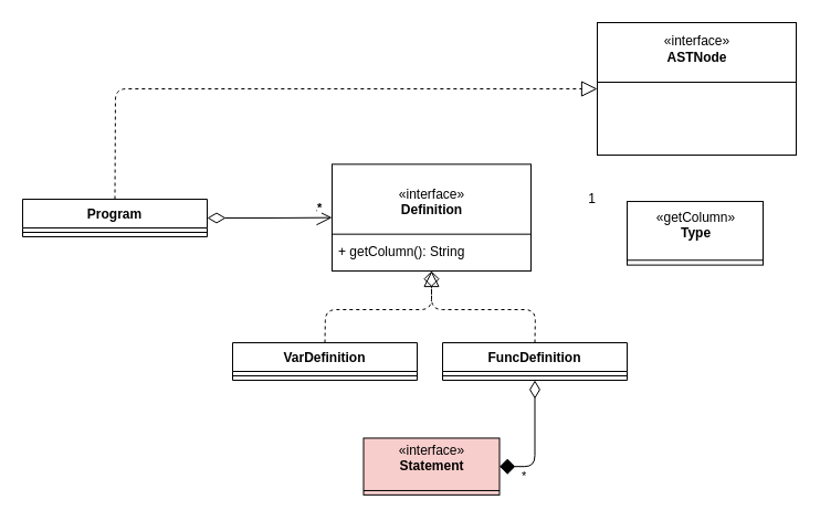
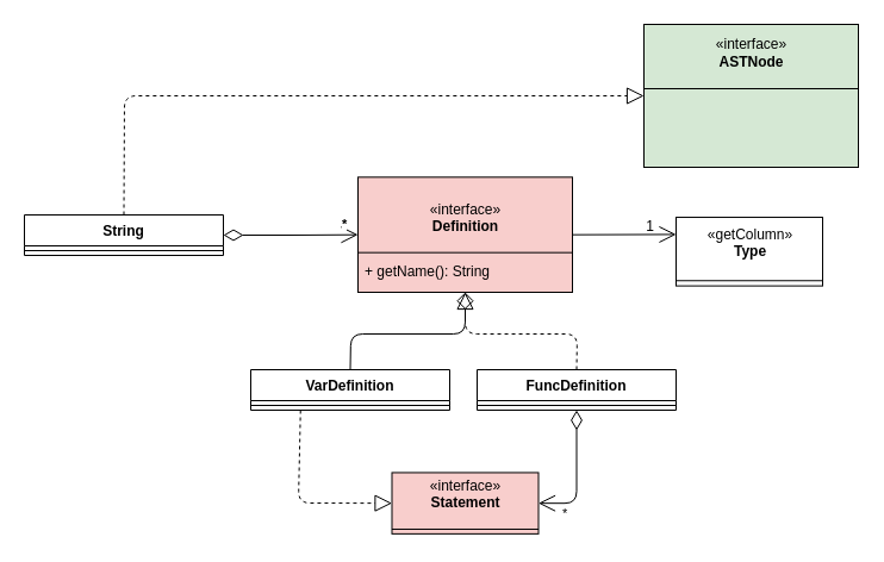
  <mxCell id="0" />
  <mxCell id="1" parent="0" />
- <mxCell id="2" value="Program" style="swimlane;fontStyle=1;align=center;verticalAlign=top;childLayout=stackLayout;horizontal=1;startSize=26;horizontalStack=0;resizeParent=1;resizeParentMax=0;resizeLast=0;collapsible=1;marginBottom=0;" parent="1" vertex="1"><mxGeometry x="20" y="180" width="167" height="34" as="geometry" /></mxCell>
+ <mxCell id="2" value="String" style="swimlane;fontStyle=1;align=center;verticalAlign=top;childLayout=stackLayout;horizontal=1;startSize=26;horizontalStack=0;resizeParent=1;resizeParentMax=0;resizeLast=0;collapsible=1;marginBottom=0;" parent="1" vertex="1"><mxGeometry x="20" y="180" width="167" height="34" as="geometry" /></mxCell>
  <mxCell id="3" value="" style="line;strokeWidth=1;fillColor=none;align=left;verticalAlign=middle;spacingTop=-1;spacingLeft=3;spacingRight=3;rotatable=0;labelPosition=right;points=[];portConstraint=eastwest;" parent="2" vertex="1"><mxGeometry y="26" width="167" height="8" as="geometry" /></mxCell>
  <mxCell id="4" value="" style="group" parent="1" vertex="1" connectable="0"><mxGeometry x="540" y="20" width="180" height="120" as="geometry" /></mxCell>
  <mxCell id="5" value="+ method(type): type" style="text;strokeColor=none;fillColor=none;align=left;verticalAlign=top;spacingLeft=4;spacingRight=4;overflow=hidden;rotatable=0;points=[[0,0.5],[1,0.5]];portConstraint=eastwest;" parent="4" vertex="1"><mxGeometry y="60" width="180" height="50" as="geometry" /></mxCell>
- <mxCell id="6" value="«interface»&lt;br&gt;&lt;b&gt;ASTNode&lt;br&gt;&lt;br&gt;&lt;br&gt;&lt;br&gt;&lt;br&gt;&lt;br&gt;&lt;/b&gt;" style="html=1;" parent="4" vertex="1"><mxGeometry width="180" height="120" as="geometry" /></mxCell>
+ <mxCell id="6" value="«interface»&lt;br&gt;&lt;b&gt;ASTNode&lt;br&gt;&lt;br&gt;&lt;br&gt;&lt;br&gt;&lt;br&gt;&lt;br&gt;&lt;/b&gt;" style="html=1;fillColor=#d5e8d4;" parent="4" vertex="1"><mxGeometry width="180" height="120" as="geometry" /></mxCell>
  <mxCell id="7" value="" style="line;strokeWidth=1;fillColor=none;align=left;verticalAlign=middle;spacingTop=-1;spacingLeft=3;spacingRight=3;rotatable=0;labelPosition=right;points=[];portConstraint=eastwest;" parent="4" vertex="1"><mxGeometry y="50" width="180" height="8" as="geometry" /></mxCell>
  <mxCell id="8" value="" style="endArrow=block;dashed=1;endFill=0;endSize=12;html=1;entryX=0;entryY=0.5;entryDx=0;entryDy=0;exitX=0.5;exitY=0;exitDx=0;exitDy=0;" parent="1" source="2" target="6" edge="1"><mxGeometry width="160" relative="1" as="geometry"><mxPoint x="360" y="79.5" as="sourcePoint" /><mxPoint x="520" y="79.5" as="targetPoint" /><Array as="points"><mxPoint x="104" y="80" /></Array></mxGeometry></mxCell>
  <mxCell id="9" value="&lt;b&gt;*&lt;/b&gt;" style="endArrow=open;html=1;endSize=12;startArrow=diamondThin;startSize=14;startFill=0;edgeStyle=orthogonalEdgeStyle;align=left;verticalAlign=bottom;exitX=1;exitY=0.5;exitDx=0;exitDy=0;entryX=0;entryY=0.5;entryDx=0;entryDy=0;" parent="1" source="2" target="12" edge="1"><mxGeometry x="0.726" relative="1" as="geometry"><mxPoint x="430" y="213" as="sourcePoint" /><mxPoint x="520" y="197" as="targetPoint" /><mxPoint as="offset" /></mxGeometry></mxCell>
  <mxCell id="10" value="" style="group" parent="1" vertex="1" connectable="0"><mxGeometry x="300" y="155" width="180" height="94" as="geometry" /></mxCell>
  <mxCell id="11" value="+ method(type): type" style="text;strokeColor=none;fillColor=none;align=left;verticalAlign=top;spacingLeft=4;spacingRight=4;overflow=hidden;rotatable=0;points=[[0,0.5],[1,0.5]];portConstraint=eastwest;" parent="10" vertex="1"><mxGeometry y="40" width="180" height="33.333" as="geometry" /></mxCell>
- <mxCell id="12" value="«interface»&lt;br&gt;&lt;b&gt;Definition&lt;br&gt;&lt;/b&gt;&lt;div&gt;&lt;br&gt;&lt;/div&gt;&lt;div&gt;&lt;br&gt;&lt;/div&gt;" style="html=1;" parent="10" vertex="1"><mxGeometry y="-6.67" width="180" height="96.67" as="geometry" /></mxCell>
+ <mxCell id="12" value="«interface»&lt;br&gt;&lt;b&gt;Definition&lt;br&gt;&lt;/b&gt;&lt;div&gt;&lt;br&gt;&lt;/div&gt;&lt;div&gt;&lt;br&gt;&lt;/div&gt;" style="html=1;fillColor=#f8cecc;" parent="10" vertex="1"><mxGeometry y="-6.67" width="180" height="96.67" as="geometry" /></mxCell>
  <mxCell id="13" value="" style="line;strokeWidth=1;fillColor=none;align=left;verticalAlign=middle;spacingTop=-1;spacingLeft=3;spacingRight=3;rotatable=0;labelPosition=right;points=[];portConstraint=eastwest;" parent="10" vertex="1"><mxGeometry y="54.003" width="180" height="5.333" as="geometry" /></mxCell>
- <mxCell id="14" value="+ getColumn(): String" style="text;strokeColor=none;fillColor=none;align=left;verticalAlign=top;spacingLeft=4;spacingRight=4;overflow=hidden;rotatable=0;points=[[0,0.5],[1,0.5]];portConstraint=eastwest;" parent="10" vertex="1"><mxGeometry y="59.34" width="180" height="40" as="geometry" /></mxCell>
+ <mxCell id="14" value="+ getName(): String" style="text;strokeColor=none;fillColor=none;align=left;verticalAlign=top;spacingLeft=4;spacingRight=4;overflow=hidden;rotatable=0;points=[[0,0.5],[1,0.5]];portConstraint=eastwest;" parent="10" vertex="1"><mxGeometry y="59.34" width="180" height="40" as="geometry" /></mxCell>
  <mxCell id="15" value="VarDefinition" style="swimlane;fontStyle=1;align=center;verticalAlign=top;childLayout=stackLayout;horizontal=1;startSize=26;horizontalStack=0;resizeParent=1;resizeParentMax=0;resizeLast=0;collapsible=1;marginBottom=0;" parent="1" vertex="1"><mxGeometry x="210" y="310" width="167" height="34" as="geometry" /></mxCell>
  <mxCell id="16" value="" style="line;strokeWidth=1;fillColor=none;align=left;verticalAlign=middle;spacingTop=-1;spacingLeft=3;spacingRight=3;rotatable=0;labelPosition=right;points=[];portConstraint=eastwest;" parent="15" vertex="1"><mxGeometry y="26" width="167" height="8" as="geometry" /></mxCell>
  <mxCell id="17" value="FuncDefinition" style="swimlane;fontStyle=1;align=center;verticalAlign=top;childLayout=stackLayout;horizontal=1;startSize=26;horizontalStack=0;resizeParent=1;resizeParentMax=0;resizeLast=0;collapsible=1;marginBottom=0;" parent="1" vertex="1"><mxGeometry x="400" y="310" width="167" height="34" as="geometry" /></mxCell>
  <mxCell id="18" value="" style="line;strokeWidth=1;fillColor=none;align=left;verticalAlign=middle;spacingTop=-1;spacingLeft=3;spacingRight=3;rotatable=0;labelPosition=right;points=[];portConstraint=eastwest;" parent="17" vertex="1"><mxGeometry y="26" width="167" height="8" as="geometry" /></mxCell>
- <mxCell id="19" value="" style="endArrow=block;dashed=1;endFill=0;endSize=12;html=1;entryX=0.5;entryY=1;entryDx=0;entryDy=0;exitX=0.5;exitY=0;exitDx=0;exitDy=0;" parent="1" source="15" target="12" edge="1"><mxGeometry width="160" relative="1" as="geometry"><mxPoint x="-50" y="390" as="sourcePoint" /><mxPoint x="386.5" y="290" as="targetPoint" /><Array as="points"><mxPoint x="294" y="280" /><mxPoint x="390" y="280" /></Array></mxGeometry></mxCell>
+ <mxCell id="19" value="" style="endArrow=block;dashed=0;endFill=0;endSize=12;html=1;entryX=0.5;entryY=1;entryDx=0;entryDy=0;exitX=0.5;exitY=0;exitDx=0;exitDy=0;" parent="1" source="15" target="12" edge="1"><mxGeometry width="160" relative="1" as="geometry"><mxPoint x="-50" y="390" as="sourcePoint" /><mxPoint x="386.5" y="290" as="targetPoint" /><Array as="points"><mxPoint x="294" y="280" /><mxPoint x="390" y="280" /></Array></mxGeometry></mxCell>
  <mxCell id="20" value="" style="endArrow=diamond;dashed=1;endFill=0;endSize=12;html=1;entryX=0.5;entryY=1;entryDx=0;entryDy=0;exitX=0.5;exitY=0;exitDx=0;exitDy=0;" parent="1" source="17" target="12" edge="1"><mxGeometry width="160" relative="1" as="geometry"><mxPoint x="303.5" y="320" as="sourcePoint" /><mxPoint x="400" y="260" as="targetPoint" /><Array as="points"><mxPoint x="484" y="280" /><mxPoint x="390" y="280" /></Array></mxGeometry></mxCell>
+ <mxCell id="21" value="" style="endArrow=open;endFill=1;endSize=12;html=1;exitX=1;exitY=0.5;exitDx=0;exitDy=0;entryX=0;entryY=0.25;entryDx=0;entryDy=0;" parent="1" source="12" target="24" edge="1"><mxGeometry width="160" relative="1" as="geometry"><mxPoint x="490" y="196.58" as="sourcePoint" /><mxPoint x="570" y="197" as="targetPoint" /><Array as="points" /></mxGeometry></mxCell>
  <mxCell id="22" value="" style="group" parent="1" vertex="1" connectable="0"><mxGeometry x="567" y="186" width="123" height="56" as="geometry" /></mxCell>
  <mxCell id="23" value="+ method(type): type" style="text;strokeColor=none;fillColor=none;align=left;verticalAlign=top;spacingLeft=4;spacingRight=4;overflow=hidden;rotatable=0;points=[[0,0.5],[1,0.5]];portConstraint=eastwest;" parent="22" vertex="1"><mxGeometry y="23.83" width="123" height="19.858" as="geometry" /></mxCell>
  <mxCell id="24" value="«getColumn»&lt;br&gt;&lt;b&gt;Type&lt;br&gt;&lt;/b&gt;&lt;div&gt;&lt;br&gt;&lt;/div&gt;" style="html=1;" parent="22" vertex="1"><mxGeometry y="-3.974" width="123" height="57.591" as="geometry" /></mxCell>
  <mxCell id="25" value="" style="line;strokeWidth=1;fillColor=none;align=left;verticalAlign=middle;spacingTop=-1;spacingLeft=3;spacingRight=3;rotatable=0;labelPosition=right;points=[];portConstraint=eastwest;" parent="22" vertex="1"><mxGeometry y="47.662" width="123" height="3.177" as="geometry" /></mxCell>
  <mxCell id="26" value="" style="group" parent="1" vertex="1" connectable="0"><mxGeometry x="328.5" y="400" width="123" height="50" as="geometry" /></mxCell>
  <mxCell id="27" value="+ method(type): type" style="text;strokeColor=none;fillColor=none;align=left;verticalAlign=top;spacingLeft=4;spacingRight=4;overflow=hidden;rotatable=0;points=[[0,0.5],[1,0.5]];portConstraint=eastwest;" parent="26" vertex="1"><mxGeometry y="21.277" width="123" height="17.73" as="geometry" /></mxCell>
  <mxCell id="28" value="«interface»&lt;br&gt;&lt;b&gt;Statement&lt;br&gt;&lt;/b&gt;&lt;div&gt;&lt;br&gt;&lt;/div&gt;" style="html=1;fillColor=#f8cecc;" parent="26" vertex="1"><mxGeometry y="-3.548" width="123" height="51.42" as="geometry" /></mxCell>
  <mxCell id="29" value="" style="line;strokeWidth=1;fillColor=none;align=left;verticalAlign=middle;spacingTop=-1;spacingLeft=3;spacingRight=3;rotatable=0;labelPosition=right;points=[];portConstraint=eastwest;" parent="26" vertex="1"><mxGeometry y="42.555" width="123" height="2.837" as="geometry" /></mxCell>
- <mxCell id="31" value="*" style="endArrow=diamond;html=1;endSize=12;startArrow=diamondThin;startSize=14;startFill=0;edgeStyle=orthogonalEdgeStyle;align=left;verticalAlign=bottom;exitX=0.5;exitY=1;exitDx=0;exitDy=0;entryX=1;entryY=0.5;entryDx=0;entryDy=0;" parent="1" source="17" target="28" edge="1"><mxGeometry x="0.664" y="18" relative="1" as="geometry"><mxPoint x="480" y="370" as="sourcePoint" /><mxPoint x="640" y="370" as="targetPoint" /><mxPoint as="offset" /></mxGeometry></mxCell>
- <mxCell id="32" value="1" style="text;html=1;align=center;verticalAlign=middle;resizable=0;points=[];autosize=1;strokeColor=none;fillColor=none;" vertex="1" parent="1"><mxGeometry x="525" y="170" width="20" height="20" as="geometry" /></mxCell>
+ <mxCell id="30" value="" style="endArrow=block;dashed=1;endFill=0;endSize=12;html=1;entryX=0;entryY=0.5;entryDx=0;entryDy=0;exitX=0.25;exitY=1;exitDx=0;exitDy=0;" parent="1" source="15" target="28" edge="1"><mxGeometry width="160" relative="1" as="geometry"><mxPoint x="253.5" y="580" as="sourcePoint" /><mxPoint x="690" y="480" as="targetPoint" /><Array as="points"><mxPoint x="250" y="422" /></Array></mxGeometry></mxCell>
+ <mxCell id="31" value="*" style="endArrow=open;html=1;endSize=12;startArrow=diamondThin;startSize=14;startFill=0;edgeStyle=orthogonalEdgeStyle;align=left;verticalAlign=bottom;exitX=0.5;exitY=1;exitDx=0;exitDy=0;entryX=1;entryY=0.5;entryDx=0;entryDy=0;" parent="1" source="17" target="28" edge="1"><mxGeometry x="0.664" y="18" relative="1" as="geometry"><mxPoint x="480" y="370" as="sourcePoint" /><mxPoint x="640" y="370" as="targetPoint" /><mxPoint as="offset" /></mxGeometry></mxCell>
+ <mxCell id="32" value="1" style="text;html=1;align=center;verticalAlign=middle;resizable=0;points=[];autosize=1;strokeColor=none;fillColor=none;" vertex="1" parent="1"><mxGeometry x="535" y="180" width="20" height="20" as="geometry" /></mxCell>
